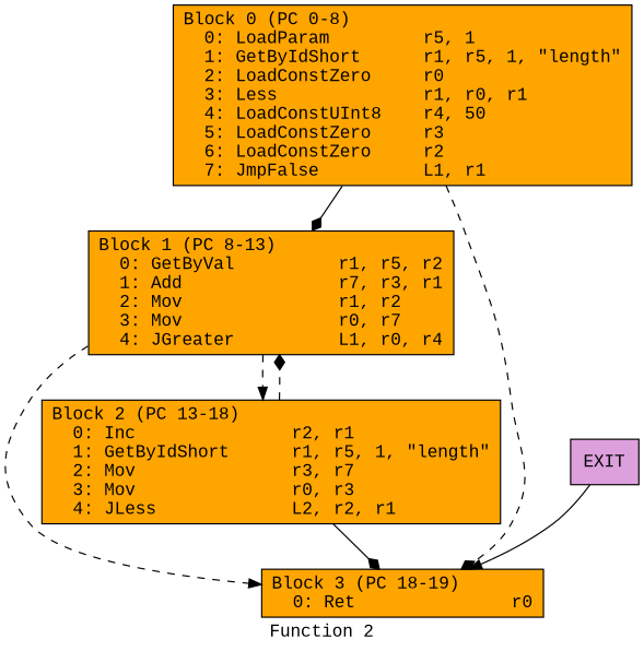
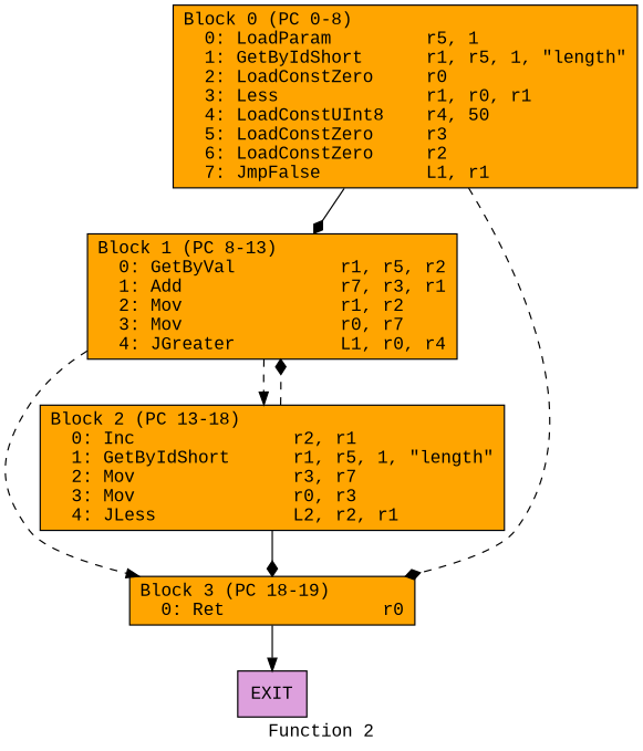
  digraph {
    color=lightgrey
    label="Function 2"
    rankdir=TB
    style=filled
    fontname="Liberation Mono"
    node [fontname="Liberation Mono" shape=box style=filled fillcolor=orange]
    edge [style=dashed arrowhead=diamond fontname="Liberation Mono"]
    n1 [label="Block 0 (PC 0-8)\l  0: LoadParam         r5, 1\l  1: GetByIdShort      r1, r5, 1, \"length\"\l  2: LoadConstZero     r0\l  3: Less              r1, r0, r1\l  4: LoadConstUInt8    r4, 50\l  5: LoadConstZero     r3\l  6: LoadConstZero     r2\l  7: JmpFalse          L1, r1\l"]
    n2 [label="Block 1 (PC 8-13)\l  0: GetByVal          r1, r5, r2\l  1: Add               r7, r3, r1\l  2: Mov               r1, r2\l  3: Mov               r0, r7\l  4: JGreater          L1, r0, r4\l"]
    n3 [label="Block 3 (PC 18-19)\l  0: Ret               r0\l"]
    n4 [label="Block 2 (PC 13-18)\l  0: Inc               r2, r1\l  1: GetByIdShort      r1, r5, 1, \"length\"\l  2: Mov               r3, r7\l  3: Mov               r0, r3\l  4: JLess             L2, r2, r1\l"]
    n5 [label=EXIT fillcolor=plum]
    n1 -> n2 [style=solid]
    n1 -> n3
    n2 -> n3 [arrowhead=normal]
    n2 -> n4 [arrowhead=normal]
-   n5 -> n3 [style=solid arrowhead=normal]
+   n3 -> n5 [style=solid arrowhead=normal]
    n4 -> n2
    n4 -> n3 [style=solid]
  }
